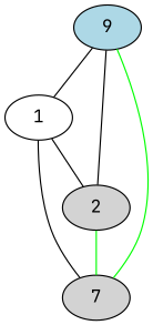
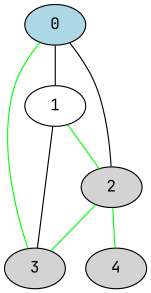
  graph {
    fontname="JetBrains Mono"
    node [fillcolor=lightgrey fontname="JetBrains Mono" shape=ellipse style=filled]
    edge [fontname="JetBrains Mono"]
-   0 [fillcolor=lightblue label=9]
+   0 [fillcolor=lightblue]
    1 [fillcolor=white]
-   3 [label=7]
+   3
    2
+   4
    0 -- 1
    0 -- 3 [color=green]
-   1 -- 2
+   1 -- 2 [color=green]
    3 -- 1
    2 -- 0
    2 -- 3 [color=green]
+   2 -- 4 [color=green]
  }
